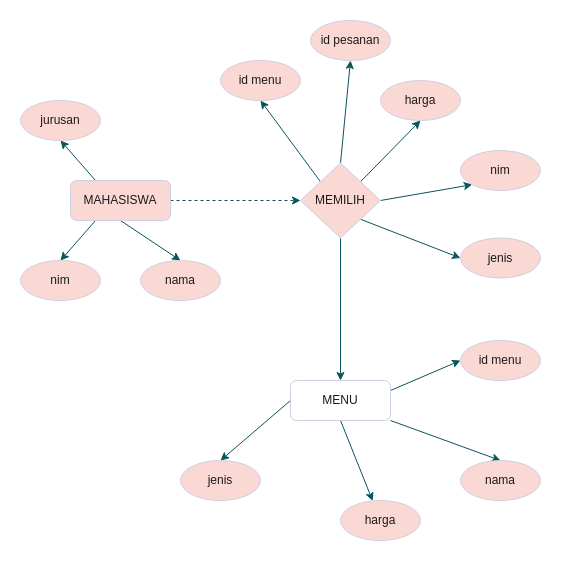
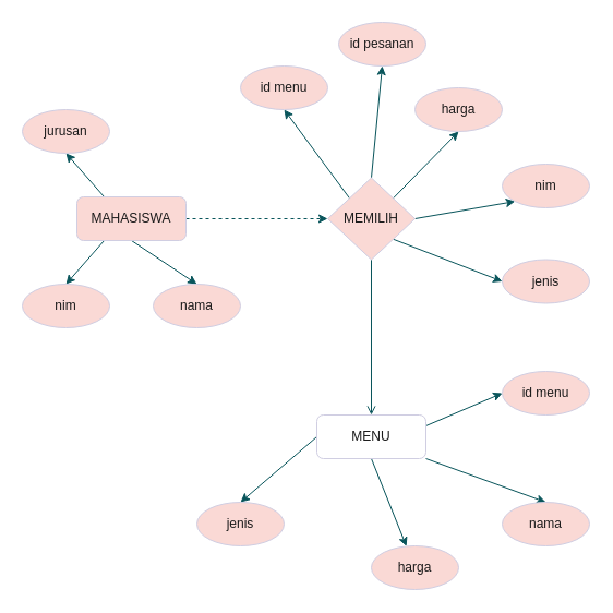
  <mxCell id="0" />
  <mxCell id="1" parent="0" />
  <mxCell id="2" style="edgeStyle=none;rounded=0;orthogonalLoop=1;jettySize=auto;html=1;exitX=0.25;exitY=1;exitDx=0;exitDy=0;entryX=0.5;entryY=0;entryDx=0;entryDy=0;labelBackgroundColor=none;strokeColor=#09555B;fontColor=default;" edge="1" parent="1" source="6" target="8"><mxGeometry relative="1" as="geometry" /></mxCell>
  <mxCell id="3" style="edgeStyle=none;rounded=0;orthogonalLoop=1;jettySize=auto;html=1;exitX=0.5;exitY=1;exitDx=0;exitDy=0;entryX=0.5;entryY=0;entryDx=0;entryDy=0;labelBackgroundColor=none;strokeColor=#09555B;fontColor=default;" edge="1" parent="1" source="6" target="9"><mxGeometry relative="1" as="geometry" /></mxCell>
  <mxCell id="4" style="edgeStyle=none;rounded=0;orthogonalLoop=1;jettySize=auto;html=1;exitX=0.25;exitY=0;exitDx=0;exitDy=0;entryX=0.5;entryY=1;entryDx=0;entryDy=0;labelBackgroundColor=none;strokeColor=#09555B;fontColor=default;" edge="1" parent="1" source="6" target="7"><mxGeometry relative="1" as="geometry" /></mxCell>
  <mxCell id="5" style="edgeStyle=none;rounded=0;orthogonalLoop=1;jettySize=auto;html=1;exitX=1;exitY=0.5;exitDx=0;exitDy=0;entryX=0;entryY=0.5;entryDx=0;entryDy=0;labelBackgroundColor=none;strokeColor=#09555B;fontColor=default;dashed=1;" edge="1" parent="1" source="6" target="16"><mxGeometry relative="1" as="geometry" /></mxCell>
  <mxCell id="6" value="MAHASISWA" style="rounded=1;whiteSpace=wrap;html=1;labelBackgroundColor=none;fillColor=#FAD9D5;strokeColor=#D0CEE2;fontColor=#1A1A1A;" vertex="1" parent="1"><mxGeometry x="70" y="180" width="100" height="40" as="geometry" /></mxCell>
  <mxCell id="7" value="jurusan" style="ellipse;whiteSpace=wrap;html=1;labelBackgroundColor=none;fillColor=#FAD9D5;strokeColor=#D0CEE2;fontColor=#1A1A1A;" vertex="1" parent="1"><mxGeometry x="20" y="100" width="80" height="40" as="geometry" /></mxCell>
  <mxCell id="8" value="nim" style="ellipse;whiteSpace=wrap;html=1;labelBackgroundColor=none;fillColor=#FAD9D5;strokeColor=#D0CEE2;fontColor=#1A1A1A;" vertex="1" parent="1"><mxGeometry x="20" y="260" width="80" height="40" as="geometry" /></mxCell>
  <mxCell id="9" value="nama" style="ellipse;whiteSpace=wrap;html=1;labelBackgroundColor=none;fillColor=#FAD9D5;strokeColor=#D0CEE2;fontColor=#1A1A1A;" vertex="1" parent="1"><mxGeometry x="140" y="260" width="80" height="40" as="geometry" /></mxCell>
- <mxCell id="10" style="edgeStyle=none;rounded=0;orthogonalLoop=1;jettySize=auto;html=1;exitX=0.5;exitY=1;exitDx=0;exitDy=0;labelBackgroundColor=none;strokeColor=#09555B;fontColor=default;" edge="1" parent="1" source="16" target="26"><mxGeometry relative="1" as="geometry" /></mxCell>
+ <mxCell id="10" style="edgeStyle=none;rounded=0;orthogonalLoop=1;jettySize=auto;html=1;exitX=0.5;exitY=1;exitDx=0;exitDy=0;labelBackgroundColor=none;strokeColor=#09555B;fontColor=default;endArrow=open;" edge="1" parent="1" source="16" target="26"><mxGeometry relative="1" as="geometry" /></mxCell>
  <mxCell id="11" style="edgeStyle=none;rounded=0;orthogonalLoop=1;jettySize=auto;html=1;exitX=0.5;exitY=0;exitDx=0;exitDy=0;entryX=0.5;entryY=1;entryDx=0;entryDy=0;labelBackgroundColor=none;strokeColor=#09555B;fontColor=default;" edge="1" parent="1" source="16" target="17"><mxGeometry relative="1" as="geometry" /></mxCell>
  <mxCell id="12" style="edgeStyle=none;rounded=0;orthogonalLoop=1;jettySize=auto;html=1;exitX=1;exitY=0;exitDx=0;exitDy=0;entryX=0.5;entryY=1;entryDx=0;entryDy=0;labelBackgroundColor=none;strokeColor=#09555B;fontColor=default;" edge="1" parent="1" source="16" target="18"><mxGeometry relative="1" as="geometry" /></mxCell>
  <mxCell id="13" style="edgeStyle=none;rounded=0;orthogonalLoop=1;jettySize=auto;html=1;exitX=1;exitY=0.5;exitDx=0;exitDy=0;entryX=0;entryY=1;entryDx=0;entryDy=0;labelBackgroundColor=none;strokeColor=#09555B;fontColor=default;" edge="1" parent="1" source="16" target="20"><mxGeometry relative="1" as="geometry" /></mxCell>
  <mxCell id="14" style="edgeStyle=none;rounded=0;orthogonalLoop=1;jettySize=auto;html=1;exitX=1;exitY=1;exitDx=0;exitDy=0;entryX=0;entryY=0.5;entryDx=0;entryDy=0;labelBackgroundColor=none;strokeColor=#09555B;fontColor=default;" edge="1" parent="1" source="16" target="19"><mxGeometry relative="1" as="geometry" /></mxCell>
  <mxCell id="15" style="edgeStyle=none;rounded=0;orthogonalLoop=1;jettySize=auto;html=1;exitX=0;exitY=0;exitDx=0;exitDy=0;entryX=0.5;entryY=1;entryDx=0;entryDy=0;labelBackgroundColor=none;strokeColor=#09555B;fontColor=default;" edge="1" parent="1" source="16" target="21"><mxGeometry relative="1" as="geometry" /></mxCell>
  <mxCell id="16" value="MEMILIH" style="rhombus;whiteSpace=wrap;html=1;labelBackgroundColor=none;fillColor=#FAD9D5;strokeColor=#D0CEE2;fontColor=#1A1A1A;" vertex="1" parent="1"><mxGeometry x="300" y="162.5" width="80" height="75" as="geometry" /></mxCell>
  <mxCell id="17" value="id pesanan" style="ellipse;whiteSpace=wrap;html=1;labelBackgroundColor=none;fillColor=#FAD9D5;strokeColor=#D0CEE2;fontColor=#1A1A1A;" vertex="1" parent="1"><mxGeometry x="310" y="20" width="80" height="40" as="geometry" /></mxCell>
  <mxCell id="18" value="harga" style="ellipse;whiteSpace=wrap;html=1;labelBackgroundColor=none;fillColor=#FAD9D5;strokeColor=#D0CEE2;fontColor=#1A1A1A;" vertex="1" parent="1"><mxGeometry x="380" y="80" width="80" height="40" as="geometry" /></mxCell>
  <mxCell id="19" value="jenis" style="ellipse;whiteSpace=wrap;html=1;labelBackgroundColor=none;fillColor=#FAD9D5;strokeColor=#D0CEE2;fontColor=#1A1A1A;" vertex="1" parent="1"><mxGeometry x="460" y="237.5" width="80" height="40" as="geometry" /></mxCell>
  <mxCell id="20" value="nim" style="ellipse;whiteSpace=wrap;html=1;labelBackgroundColor=none;fillColor=#FAD9D5;strokeColor=#D0CEE2;fontColor=#1A1A1A;" vertex="1" parent="1"><mxGeometry x="460" y="150" width="80" height="40" as="geometry" /></mxCell>
  <mxCell id="21" value="id menu" style="ellipse;whiteSpace=wrap;html=1;labelBackgroundColor=none;fillColor=#FAD9D5;strokeColor=#D0CEE2;fontColor=#1A1A1A;" vertex="1" parent="1"><mxGeometry x="220" y="60" width="80" height="40" as="geometry" /></mxCell>
  <mxCell id="22" style="edgeStyle=none;rounded=0;orthogonalLoop=1;jettySize=auto;html=1;exitX=0;exitY=0.5;exitDx=0;exitDy=0;entryX=0.5;entryY=0;entryDx=0;entryDy=0;labelBackgroundColor=none;strokeColor=#09555B;fontColor=default;" edge="1" parent="1" source="26" target="29"><mxGeometry relative="1" as="geometry" /></mxCell>
  <mxCell id="23" style="edgeStyle=none;rounded=0;orthogonalLoop=1;jettySize=auto;html=1;exitX=0.5;exitY=1;exitDx=0;exitDy=0;labelBackgroundColor=none;strokeColor=#09555B;fontColor=default;" edge="1" parent="1" source="26" target="30"><mxGeometry relative="1" as="geometry" /></mxCell>
  <mxCell id="24" style="edgeStyle=none;rounded=0;orthogonalLoop=1;jettySize=auto;html=1;exitX=1;exitY=1;exitDx=0;exitDy=0;entryX=0.5;entryY=0;entryDx=0;entryDy=0;labelBackgroundColor=none;strokeColor=#09555B;fontColor=default;" edge="1" parent="1" source="26" target="28"><mxGeometry relative="1" as="geometry" /></mxCell>
  <mxCell id="25" style="edgeStyle=none;rounded=0;orthogonalLoop=1;jettySize=auto;html=1;exitX=1;exitY=0.25;exitDx=0;exitDy=0;entryX=0;entryY=0.5;entryDx=0;entryDy=0;labelBackgroundColor=none;strokeColor=#09555B;fontColor=default;" edge="1" parent="1" source="26" target="27"><mxGeometry relative="1" as="geometry" /></mxCell>
  <mxCell id="26" value="MENU" style="rounded=1;whiteSpace=wrap;html=1;labelBackgroundColor=none;fillColor=#ffffff;strokeColor=#D0CEE2;fontColor=#1A1A1A;" vertex="1" parent="1"><mxGeometry x="290" y="380" width="100" height="40" as="geometry" /></mxCell>
  <mxCell id="27" value="id menu" style="ellipse;whiteSpace=wrap;html=1;labelBackgroundColor=none;fillColor=#FAD9D5;strokeColor=#D0CEE2;fontColor=#1A1A1A;" vertex="1" parent="1"><mxGeometry x="460" y="340" width="80" height="40" as="geometry" /></mxCell>
  <mxCell id="28" value="nama" style="ellipse;whiteSpace=wrap;html=1;labelBackgroundColor=none;fillColor=#FAD9D5;strokeColor=#D0CEE2;fontColor=#1A1A1A;" vertex="1" parent="1"><mxGeometry x="460" y="460" width="80" height="40" as="geometry" /></mxCell>
  <mxCell id="29" value="jenis" style="ellipse;whiteSpace=wrap;html=1;labelBackgroundColor=none;fillColor=#FAD9D5;strokeColor=#D0CEE2;fontColor=#1A1A1A;" vertex="1" parent="1"><mxGeometry x="180" y="460" width="80" height="40" as="geometry" /></mxCell>
  <mxCell id="30" value="harga" style="ellipse;whiteSpace=wrap;html=1;labelBackgroundColor=none;fillColor=#FAD9D5;strokeColor=#D0CEE2;fontColor=#1A1A1A;" vertex="1" parent="1"><mxGeometry x="340" y="500" width="80" height="40" as="geometry" /></mxCell>
